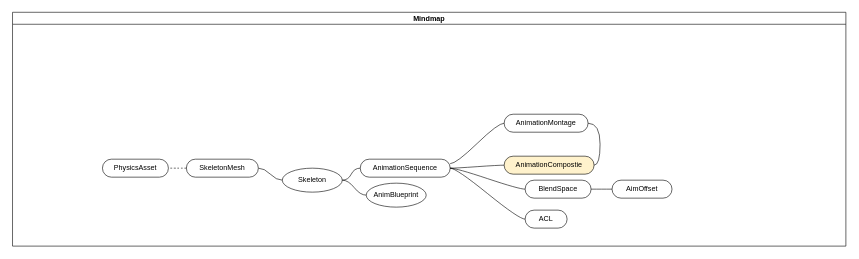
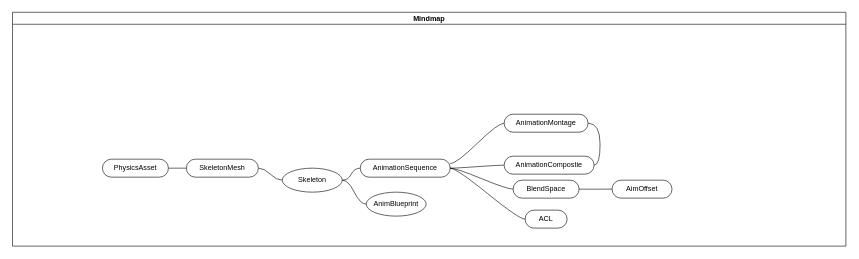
  <mxCell id="0" />
  <mxCell id="1" parent="0" />
  <mxCell id="2" value="Mindmap" style="swimlane;startSize=20;horizontal=1;containerType=tree;" vertex="1" parent="1"><mxGeometry x="20" y="20" width="1390" height="390" as="geometry"><mxRectangle x="270" y="520" width="90" height="30" as="alternateBounds" /></mxGeometry></mxCell>
  <mxCell id="3" value="" style="edgeStyle=entityRelationEdgeStyle;startArrow=none;endArrow=none;segment=10;curved=1;sourcePerimeterSpacing=0;targetPerimeterSpacing=0;" edge="1" parent="2" source="5" target="6"><mxGeometry relative="1" as="geometry" /></mxCell>
  <mxCell id="4" value="" style="edgeStyle=entityRelationEdgeStyle;startArrow=none;endArrow=none;segment=10;curved=1;sourcePerimeterSpacing=0;targetPerimeterSpacing=0;" edge="1" parent="2" source="5" target="7"><mxGeometry relative="1" as="geometry" /></mxCell>
  <mxCell id="5" value="Skeleton" style="ellipse;whiteSpace=wrap;html=1;align=center;treeFolding=1;treeMoving=1;newEdgeStyle={&quot;edgeStyle&quot;:&quot;entityRelationEdgeStyle&quot;,&quot;startArrow&quot;:&quot;none&quot;,&quot;endArrow&quot;:&quot;none&quot;,&quot;segment&quot;:10,&quot;curved&quot;:1,&quot;sourcePerimeterSpacing&quot;:0,&quot;targetPerimeterSpacing&quot;:0};" vertex="1" parent="2"><mxGeometry x="450" y="260" width="100" height="40" as="geometry" /></mxCell>
  <mxCell id="6" value="AnimationSequence" style="whiteSpace=wrap;html=1;rounded=1;arcSize=50;align=center;verticalAlign=middle;strokeWidth=1;autosize=1;spacing=4;treeFolding=1;treeMoving=1;newEdgeStyle={&quot;edgeStyle&quot;:&quot;entityRelationEdgeStyle&quot;,&quot;startArrow&quot;:&quot;none&quot;,&quot;endArrow&quot;:&quot;none&quot;,&quot;segment&quot;:10,&quot;curved&quot;:1,&quot;sourcePerimeterSpacing&quot;:0,&quot;targetPerimeterSpacing&quot;:0};" vertex="1" parent="2"><mxGeometry x="580" y="245" width="150" height="30" as="geometry" /></mxCell>
  <mxCell id="7" value="SkeletonMesh" style="whiteSpace=wrap;html=1;rounded=1;arcSize=50;align=center;verticalAlign=middle;strokeWidth=1;autosize=1;spacing=4;treeFolding=1;treeMoving=1;newEdgeStyle={&quot;edgeStyle&quot;:&quot;entityRelationEdgeStyle&quot;,&quot;startArrow&quot;:&quot;none&quot;,&quot;endArrow&quot;:&quot;none&quot;,&quot;segment&quot;:10,&quot;curved&quot;:1,&quot;sourcePerimeterSpacing&quot;:0,&quot;targetPerimeterSpacing&quot;:0};" vertex="1" parent="2"><mxGeometry x="290" y="245" width="120" height="30" as="geometry" /></mxCell>
  <mxCell id="8" value="" style="edgeStyle=entityRelationEdgeStyle;startArrow=none;endArrow=none;segment=10;curved=1;sourcePerimeterSpacing=0;targetPerimeterSpacing=0;" edge="1" target="9" source="6" parent="2"><mxGeometry relative="1" as="geometry"><mxPoint x="530" y="600" as="sourcePoint" /></mxGeometry></mxCell>
- <mxCell id="9" value="AnimationCompostie" style="whiteSpace=wrap;html=1;rounded=1;arcSize=50;align=center;verticalAlign=middle;strokeWidth=1;autosize=1;spacing=4;treeFolding=1;treeMoving=1;newEdgeStyle={&quot;edgeStyle&quot;:&quot;entityRelationEdgeStyle&quot;,&quot;startArrow&quot;:&quot;none&quot;,&quot;endArrow&quot;:&quot;none&quot;,&quot;segment&quot;:10,&quot;curved&quot;:1,&quot;sourcePerimeterSpacing&quot;:0,&quot;targetPerimeterSpacing&quot;:0};fillColor=#fff2cc;" vertex="1" parent="2"><mxGeometry x="820" y="240" width="150" height="30" as="geometry" /></mxCell>
+ <mxCell id="9" value="AnimationCompostie" style="whiteSpace=wrap;html=1;rounded=1;arcSize=50;align=center;verticalAlign=middle;strokeWidth=1;autosize=1;spacing=4;treeFolding=1;treeMoving=1;newEdgeStyle={&quot;edgeStyle&quot;:&quot;entityRelationEdgeStyle&quot;,&quot;startArrow&quot;:&quot;none&quot;,&quot;endArrow&quot;:&quot;none&quot;,&quot;segment&quot;:10,&quot;curved&quot;:1,&quot;sourcePerimeterSpacing&quot;:0,&quot;targetPerimeterSpacing&quot;:0};" vertex="1" parent="2"><mxGeometry x="820" y="240" width="150" height="30" as="geometry" /></mxCell>
  <mxCell id="10" value="" style="edgeStyle=entityRelationEdgeStyle;startArrow=none;endArrow=none;segment=10;curved=1;sourcePerimeterSpacing=0;targetPerimeterSpacing=0;" edge="1" target="11" source="6" parent="2"><mxGeometry relative="1" as="geometry"><mxPoint x="705" y="570" as="sourcePoint" /></mxGeometry></mxCell>
- <mxCell id="11" value="BlendSpace" style="whiteSpace=wrap;html=1;rounded=1;arcSize=50;align=center;verticalAlign=middle;strokeWidth=1;autosize=1;spacing=4;treeFolding=1;treeMoving=1;newEdgeStyle={&quot;edgeStyle&quot;:&quot;entityRelationEdgeStyle&quot;,&quot;startArrow&quot;:&quot;none&quot;,&quot;endArrow&quot;:&quot;none&quot;,&quot;segment&quot;:10,&quot;curved&quot;:1,&quot;sourcePerimeterSpacing&quot;:0,&quot;targetPerimeterSpacing&quot;:0};" vertex="1" parent="2"><mxGeometry x="855" y="280" width="110" height="30" as="geometry" /></mxCell>
+ <mxCell id="11" value="BlendSpace" style="whiteSpace=wrap;html=1;rounded=1;arcSize=50;align=center;verticalAlign=middle;strokeWidth=1;autosize=1;spacing=4;treeFolding=1;treeMoving=1;newEdgeStyle={&quot;edgeStyle&quot;:&quot;entityRelationEdgeStyle&quot;,&quot;startArrow&quot;:&quot;none&quot;,&quot;endArrow&quot;:&quot;none&quot;,&quot;segment&quot;:10,&quot;curved&quot;:1,&quot;sourcePerimeterSpacing&quot;:0,&quot;targetPerimeterSpacing&quot;:0};" vertex="1" parent="2"><mxGeometry x="835" y="280" width="110" height="30" as="geometry" /></mxCell>
  <mxCell id="12" value="AnimationMontage" style="whiteSpace=wrap;html=1;rounded=1;arcSize=50;align=center;verticalAlign=middle;strokeWidth=1;autosize=1;spacing=4;treeFolding=1;treeMoving=1;newEdgeStyle={&quot;edgeStyle&quot;:&quot;entityRelationEdgeStyle&quot;,&quot;startArrow&quot;:&quot;none&quot;,&quot;endArrow&quot;:&quot;none&quot;,&quot;segment&quot;:10,&quot;curved&quot;:1,&quot;sourcePerimeterSpacing&quot;:0,&quot;targetPerimeterSpacing&quot;:0};" vertex="1" parent="2"><mxGeometry x="820" y="170" width="140" height="30" as="geometry" /></mxCell>
  <mxCell id="13" value="" style="edgeStyle=entityRelationEdgeStyle;startArrow=none;endArrow=none;segment=10;curved=1;sourcePerimeterSpacing=0;targetPerimeterSpacing=0;" edge="1" target="12" source="9" parent="2"><mxGeometry relative="1" as="geometry"><mxPoint x="705" y="570" as="sourcePoint" /></mxGeometry></mxCell>
  <mxCell id="14" style="edgeStyle=entityRelationEdgeStyle;html=1;startArrow=none;endArrow=none;segment=10;curved=1;sourcePerimeterSpacing=0;targetPerimeterSpacing=0;entryX=1;entryY=0.25;entryDx=0;entryDy=0;" edge="1" parent="2" source="12" target="6"><mxGeometry relative="1" as="geometry" /></mxCell>
  <mxCell id="15" value="" style="edgeStyle=entityRelationEdgeStyle;startArrow=none;endArrow=none;segment=10;curved=1;sourcePerimeterSpacing=0;targetPerimeterSpacing=0;" edge="1" target="16" source="6" parent="2"><mxGeometry relative="1" as="geometry"><mxPoint x="530" y="600" as="sourcePoint" /></mxGeometry></mxCell>
  <mxCell id="16" value="ACL" style="whiteSpace=wrap;html=1;rounded=1;arcSize=50;align=center;verticalAlign=middle;strokeWidth=1;autosize=1;spacing=4;treeFolding=1;treeMoving=1;newEdgeStyle={&quot;edgeStyle&quot;:&quot;entityRelationEdgeStyle&quot;,&quot;startArrow&quot;:&quot;none&quot;,&quot;endArrow&quot;:&quot;none&quot;,&quot;segment&quot;:10,&quot;curved&quot;:1,&quot;sourcePerimeterSpacing&quot;:0,&quot;targetPerimeterSpacing&quot;:0};" vertex="1" parent="2"><mxGeometry x="855" y="330" width="70" height="30" as="geometry" /></mxCell>
  <mxCell id="17" value="" style="edgeStyle=entityRelationEdgeStyle;startArrow=none;endArrow=none;segment=10;curved=1;sourcePerimeterSpacing=0;targetPerimeterSpacing=0;" edge="1" target="18" source="11" parent="2"><mxGeometry relative="1" as="geometry"><mxPoint x="701" y="615" as="sourcePoint" /></mxGeometry></mxCell>
  <mxCell id="18" value="AimOffset" style="whiteSpace=wrap;html=1;rounded=1;arcSize=50;align=center;verticalAlign=middle;strokeWidth=1;autosize=1;spacing=4;treeFolding=1;treeMoving=1;newEdgeStyle={&quot;edgeStyle&quot;:&quot;entityRelationEdgeStyle&quot;,&quot;startArrow&quot;:&quot;none&quot;,&quot;endArrow&quot;:&quot;none&quot;,&quot;segment&quot;:10,&quot;curved&quot;:1,&quot;sourcePerimeterSpacing&quot;:0,&quot;targetPerimeterSpacing&quot;:0};" vertex="1" parent="2"><mxGeometry x="1000" y="280" width="100" height="30" as="geometry" /></mxCell>
- <mxCell id="19" value="" style="edgeStyle=entityRelationEdgeStyle;startArrow=none;endArrow=none;segment=10;curved=1;sourcePerimeterSpacing=0;targetPerimeterSpacing=0;dashed=1;" edge="1" target="20" source="7" parent="2"><mxGeometry relative="1" as="geometry"><mxPoint x="430" y="600" as="sourcePoint" /></mxGeometry></mxCell>
+ <mxCell id="19" value="" style="edgeStyle=entityRelationEdgeStyle;startArrow=none;endArrow=none;segment=10;curved=1;sourcePerimeterSpacing=0;targetPerimeterSpacing=0;" edge="1" target="20" source="7" parent="2"><mxGeometry relative="1" as="geometry"><mxPoint x="430" y="600" as="sourcePoint" /></mxGeometry></mxCell>
  <mxCell id="20" value="PhysicsAsset" style="whiteSpace=wrap;html=1;rounded=1;arcSize=50;align=center;verticalAlign=middle;strokeWidth=1;autosize=1;spacing=4;treeFolding=1;treeMoving=1;newEdgeStyle={&quot;edgeStyle&quot;:&quot;entityRelationEdgeStyle&quot;,&quot;startArrow&quot;:&quot;none&quot;,&quot;endArrow&quot;:&quot;none&quot;,&quot;segment&quot;:10,&quot;curved&quot;:1,&quot;sourcePerimeterSpacing&quot;:0,&quot;targetPerimeterSpacing&quot;:0};" vertex="1" parent="2"><mxGeometry x="150" y="245" width="110" height="30" as="geometry" /></mxCell>
  <mxCell id="21" value="" style="edgeStyle=entityRelationEdgeStyle;html=1;startArrow=none;endArrow=none;segment=10;curved=1;sourcePerimeterSpacing=0;targetPerimeterSpacing=0;" edge="1" source="5" target="22" parent="2"><mxGeometry relative="1" as="geometry" /></mxCell>
- <mxCell id="22" value="AnimBlueprint" style="ellipse;whiteSpace=wrap;html=1;align=center;treeFolding=1;treeMoving=1;newEdgeStyle={&quot;edgeStyle&quot;:&quot;entityRelationEdgeStyle&quot;,&quot;startArrow&quot;:&quot;none&quot;,&quot;endArrow&quot;:&quot;none&quot;,&quot;segment&quot;:10,&quot;curved&quot;:1,&quot;sourcePerimeterSpacing&quot;:0,&quot;targetPerimeterSpacing&quot;:0};" vertex="1" parent="2"><mxGeometry x="590" y="285" width="100" height="40" as="geometry" /></mxCell>
+ <mxCell id="22" value="AnimBlueprint" style="ellipse;whiteSpace=wrap;html=1;align=center;treeFolding=1;treeMoving=1;newEdgeStyle={&quot;edgeStyle&quot;:&quot;entityRelationEdgeStyle&quot;,&quot;startArrow&quot;:&quot;none&quot;,&quot;endArrow&quot;:&quot;none&quot;,&quot;segment&quot;:10,&quot;curved&quot;:1,&quot;sourcePerimeterSpacing&quot;:0,&quot;targetPerimeterSpacing&quot;:0};" vertex="1" parent="2"><mxGeometry x="590" y="300" width="100" height="40" as="geometry" /></mxCell>
